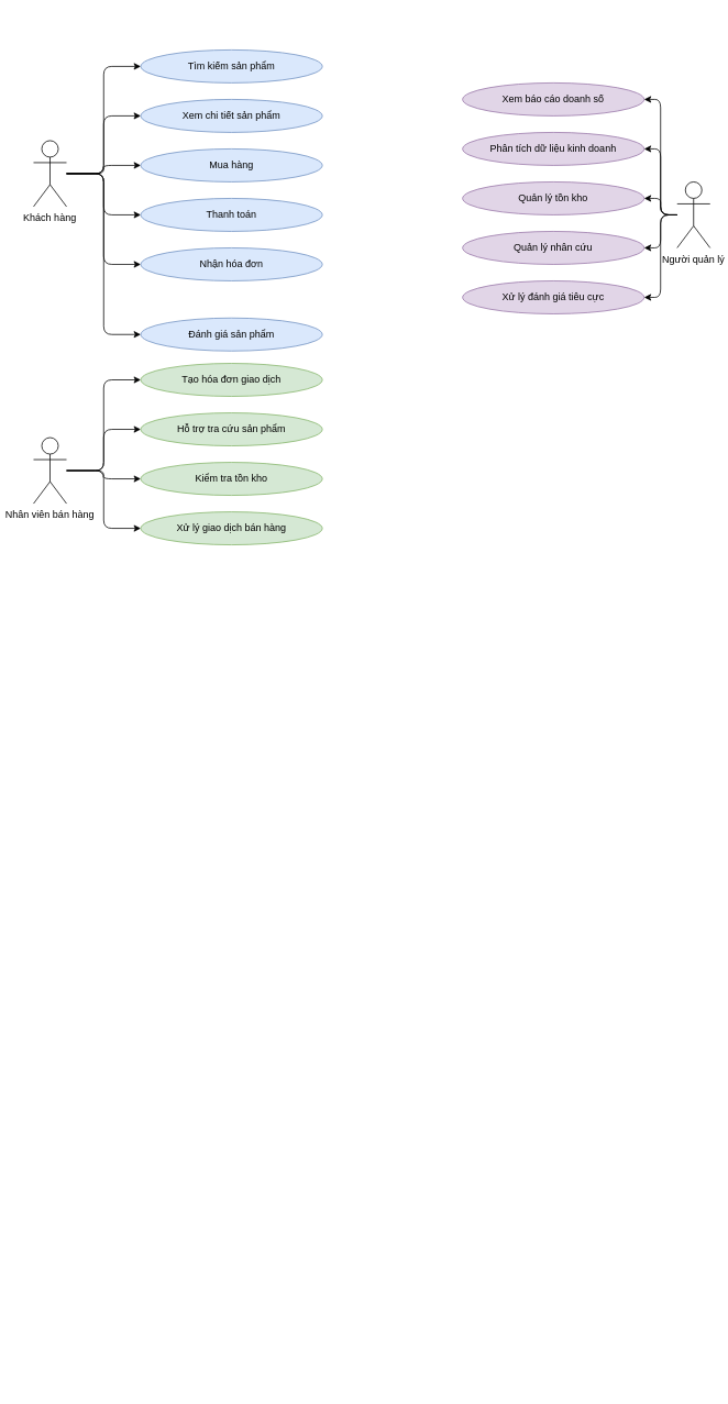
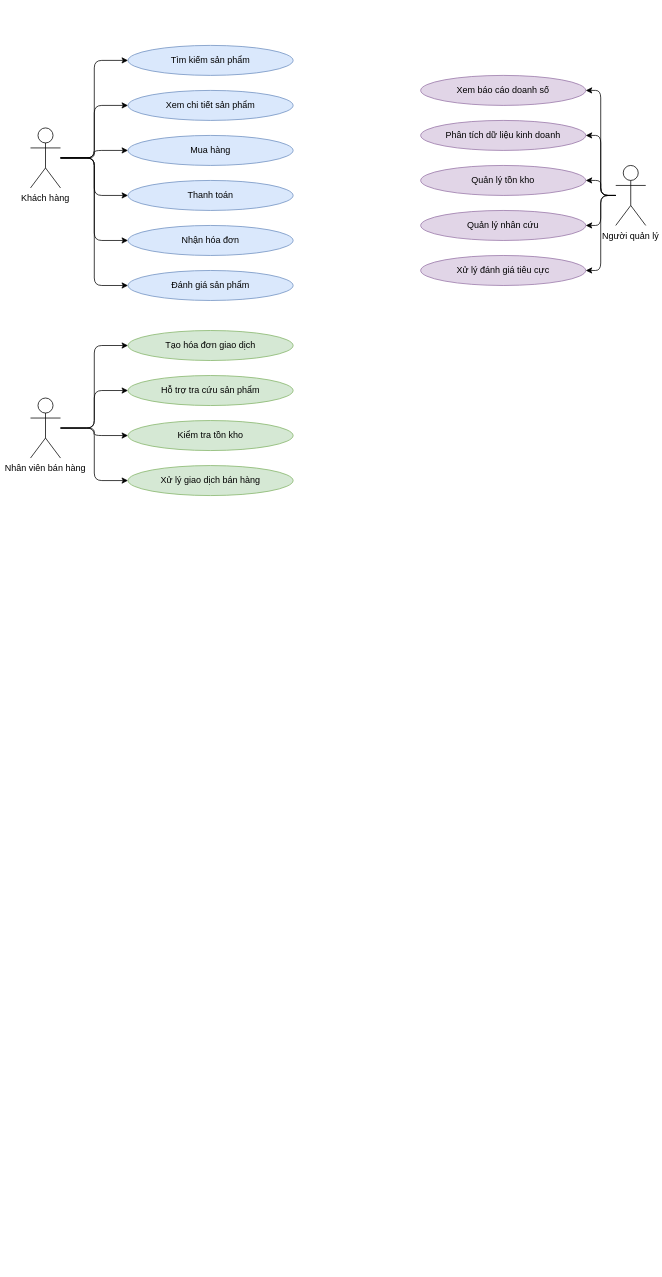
  <mxCell id="0" />
  <mxCell id="1" parent="0" />
  <mxCell id="2" value="&#10;  &#10;    &#10;      &#10;        &#10;        &#10;        &#10;        &#10;        &#10;          &#10;        &#10;        &#10;        &#10;        &#10;          &#10;        &#10;        &#10;        &#10;        &#10;          &#10;        &#10;        &#10;        &#10;        &#10;          &#10;        &#10;        &#10;          &#10;        &#10;        &#10;          &#10;        &#10;        &#10;          &#10;        &#10;        &#10;          &#10;        &#10;        &#10;          &#10;        &#10;        &#10;        &#10;        &#10;          &#10;        &#10;        &#10;          &#10;        &#10;        &#10;          &#10;        &#10;        &#10;          &#10;        &#10;        &#10;          &#10;        &#10;        &#10;        &#10;        &#10;          &#10;        &#10;        &#10;          &#10;        &#10;        &#10;          &#10;        &#10;        &#10;          &#10;        &#10;        &#10;        &#10;        &#10;          &#10;        &#10;        &#10;          &#10;        &#10;        &#10;          &#10;        &#10;        &#10;          &#10;        &#10;        &#10;          &#10;        &#10;        &#10;          &#10;        &#10;        &#10;        &#10;        &#10;          &#10;        &#10;        &#10;          &#10;        &#10;        &#10;          &#10;        &#10;        &#10;          &#10;        &#10;        &#10;          &#10;        &#10;        &#10;        &#10;        &#10;          &#10;        &#10;        " style="text;whiteSpace=wrap;html=1;" vertex="1" parent="1"><mxGeometry width="30" height="1660" as="geometry" x="20" y="20" /></mxCell>
  <mxCell id="3" value="Khách hàng" style="shape=umlActor;verticalLabelPosition=bottom;verticalAlign=top;" vertex="1" parent="1"><mxGeometry x="40" y="170" width="40" height="80" as="geometry" /></mxCell>
  <mxCell id="4" value="Người quản lý" style="shape=umlActor;verticalLabelPosition=bottom;verticalAlign=top;" vertex="1" parent="1"><mxGeometry x="820" y="220" width="40" height="80" as="geometry" /></mxCell>
  <mxCell id="5" value="Nhân viên bán hàng" style="shape=umlActor;verticalLabelPosition=bottom;verticalAlign=top;" vertex="1" parent="1"><mxGeometry x="40" y="530" width="40" height="80" as="geometry" /></mxCell>
  <mxCell id="6" value="Tìm kiếm sản phẩm" style="ellipse;whiteSpace=wrap;html=1;aspect=fixed;fillColor=#dae8fc;strokeColor=#6c8ebf;" vertex="1" parent="1"><mxGeometry x="170" y="60" width="220" height="40" as="geometry" /></mxCell>
  <mxCell id="7" value="Xem chi tiết sản phẩm" style="ellipse;whiteSpace=wrap;html=1;aspect=fixed;fillColor=#dae8fc;strokeColor=#6c8ebf;" vertex="1" parent="1"><mxGeometry x="170" y="120" width="220" height="40" as="geometry" /></mxCell>
  <mxCell id="8" value="Mua hàng" style="ellipse;whiteSpace=wrap;html=1;aspect=fixed;fillColor=#dae8fc;strokeColor=#6c8ebf;" vertex="1" parent="1"><mxGeometry x="170" y="180" width="220" height="40" as="geometry" /></mxCell>
  <mxCell id="9" value="Thanh toán" style="ellipse;whiteSpace=wrap;html=1;aspect=fixed;fillColor=#dae8fc;strokeColor=#6c8ebf;" vertex="1" parent="1"><mxGeometry x="170" y="240" width="220" height="40" as="geometry" /></mxCell>
  <mxCell id="10" value="Nhận hóa đơn" style="ellipse;whiteSpace=wrap;html=1;aspect=fixed;fillColor=#dae8fc;strokeColor=#6c8ebf;" vertex="1" parent="1"><mxGeometry x="170" y="300" width="220" height="40" as="geometry" /></mxCell>
- <mxCell id="11" value="Đánh giá sản phẩm" style="ellipse;whiteSpace=wrap;html=1;aspect=fixed;fillColor=#dae8fc;strokeColor=#6c8ebf;" vertex="1" parent="1"><mxGeometry x="170" y="385" width="220" height="40" as="geometry" /></mxCell>
+ <mxCell id="11" value="Đánh giá sản phẩm" style="ellipse;whiteSpace=wrap;html=1;aspect=fixed;fillColor=#dae8fc;strokeColor=#6c8ebf;" vertex="1" parent="1"><mxGeometry x="170" y="360" width="220" height="40" as="geometry" /></mxCell>
  <mxCell id="12" value="Xem báo cáo doanh số" style="ellipse;whiteSpace=wrap;html=1;aspect=fixed;fillColor=#e1d5e7;strokeColor=#9673a6;" vertex="1" parent="1"><mxGeometry x="560" y="100" width="220" height="40" as="geometry" /></mxCell>
  <mxCell id="13" value="Phân tích dữ liệu kinh doanh" style="ellipse;whiteSpace=wrap;html=1;aspect=fixed;fillColor=#e1d5e7;strokeColor=#9673a6;" vertex="1" parent="1"><mxGeometry x="560" y="160" width="220" height="40" as="geometry" /></mxCell>
  <mxCell id="14" value="Quản lý tồn kho" style="ellipse;whiteSpace=wrap;html=1;aspect=fixed;fillColor=#e1d5e7;strokeColor=#9673a6;" vertex="1" parent="1"><mxGeometry x="560" y="220" width="220" height="40" as="geometry" /></mxCell>
  <mxCell id="15" value="Quản lý nhân cứu" style="ellipse;whiteSpace=wrap;html=1;aspect=fixed;fillColor=#e1d5e7;strokeColor=#9673a6;" vertex="1" parent="1"><mxGeometry x="560" y="280" width="220" height="40" as="geometry" /></mxCell>
  <mxCell id="16" value="Xử lý đánh giá tiêu cực" style="ellipse;whiteSpace=wrap;html=1;aspect=fixed;fillColor=#e1d5e7;strokeColor=#9673a6;" vertex="1" parent="1"><mxGeometry x="560" y="340" width="220" height="40" as="geometry" /></mxCell>
  <mxCell id="17" value="Tạo hóa đơn giao dịch" style="ellipse;whiteSpace=wrap;html=1;aspect=fixed;fillColor=#d5e8d4;strokeColor=#82b366;" vertex="1" parent="1"><mxGeometry x="170" y="440" width="220" height="40" as="geometry" /></mxCell>
  <mxCell id="18" value="Hỗ trợ tra cứu sản phẩm" style="ellipse;whiteSpace=wrap;html=1;aspect=fixed;fillColor=#d5e8d4;strokeColor=#82b366;" vertex="1" parent="1"><mxGeometry x="170" y="500" width="220" height="40" as="geometry" /></mxCell>
  <mxCell id="19" value="Kiểm tra tồn kho" style="ellipse;whiteSpace=wrap;html=1;aspect=fixed;fillColor=#d5e8d4;strokeColor=#82b366;" vertex="1" parent="1"><mxGeometry x="170" y="560" width="220" height="40" as="geometry" /></mxCell>
  <mxCell id="20" value="Xử lý giao dịch bán hàng" style="ellipse;whiteSpace=wrap;html=1;aspect=fixed;fillColor=#d5e8d4;strokeColor=#82b366;" vertex="1" parent="1"><mxGeometry x="170" y="620" width="220" height="40" as="geometry" /></mxCell>
  <mxCell id="21" style="edgeStyle=orthogonalEdgeStyle;rounded=1;exitX=1;exitY=0.5;entryX=0;entryY=0.5;endArrow=classic;html=1;" edge="1" parent="1" source="3" target="6"><mxGeometry relative="1" as="geometry" /></mxCell>
  <mxCell id="22" style="edgeStyle=orthogonalEdgeStyle;rounded=1;exitX=1;exitY=0.5;entryX=0;entryY=0.5;endArrow=classic;html=1;" edge="1" parent="1" source="3" target="7"><mxGeometry relative="1" as="geometry" /></mxCell>
  <mxCell id="23" style="edgeStyle=orthogonalEdgeStyle;rounded=1;exitX=1;exitY=0.5;entryX=0;entryY=0.5;endArrow=classic;html=1;" edge="1" parent="1" source="3" target="8"><mxGeometry relative="1" as="geometry" /></mxCell>
  <mxCell id="24" style="edgeStyle=orthogonalEdgeStyle;rounded=1;exitX=1;exitY=0.5;entryX=0;entryY=0.5;endArrow=classic;html=1;" edge="1" parent="1" source="3" target="9"><mxGeometry relative="1" as="geometry" /></mxCell>
  <mxCell id="25" style="edgeStyle=orthogonalEdgeStyle;rounded=1;exitX=1;exitY=0.5;entryX=0;entryY=0.5;endArrow=classic;html=1;" edge="1" parent="1" source="3" target="10"><mxGeometry relative="1" as="geometry" /></mxCell>
  <mxCell id="26" style="edgeStyle=orthogonalEdgeStyle;rounded=1;exitX=1;exitY=0.5;entryX=0;entryY=0.5;endArrow=classic;html=1;" edge="1" parent="1" source="3" target="11"><mxGeometry relative="1" as="geometry" /></mxCell>
  <mxCell id="27" style="edgeStyle=orthogonalEdgeStyle;rounded=1;exitX=0;exitY=0.5;entryX=1;entryY=0.5;endArrow=classic;html=1;" edge="1" parent="1" source="4" target="12"><mxGeometry relative="1" as="geometry" /></mxCell>
  <mxCell id="28" style="edgeStyle=orthogonalEdgeStyle;rounded=1;exitX=0;exitY=0.5;entryX=1;entryY=0.5;endArrow=classic;html=1;" edge="1" parent="1" source="4" target="13"><mxGeometry relative="1" as="geometry" /></mxCell>
  <mxCell id="29" style="edgeStyle=orthogonalEdgeStyle;rounded=1;exitX=0;exitY=0.5;entryX=1;entryY=0.5;endArrow=classic;html=1;" edge="1" parent="1" source="4" target="14"><mxGeometry relative="1" as="geometry" /></mxCell>
  <mxCell id="30" style="edgeStyle=orthogonalEdgeStyle;rounded=1;exitX=0;exitY=0.5;entryX=1;entryY=0.5;endArrow=classic;html=1;" edge="1" parent="1" source="4" target="15"><mxGeometry relative="1" as="geometry" /></mxCell>
  <mxCell id="31" style="edgeStyle=orthogonalEdgeStyle;rounded=1;exitX=0;exitY=0.5;entryX=1;entryY=0.5;endArrow=classic;html=1;" edge="1" parent="1" source="4" target="16"><mxGeometry relative="1" as="geometry" /></mxCell>
  <mxCell id="32" style="edgeStyle=orthogonalEdgeStyle;rounded=1;exitX=1;exitY=0.5;entryX=0;entryY=0.5;endArrow=classic;html=1;" edge="1" parent="1" source="5" target="17"><mxGeometry relative="1" as="geometry" /></mxCell>
  <mxCell id="33" style="edgeStyle=orthogonalEdgeStyle;rounded=1;exitX=1;exitY=0.5;entryX=0;entryY=0.5;endArrow=classic;html=1;" edge="1" parent="1" source="5" target="18"><mxGeometry relative="1" as="geometry" /></mxCell>
  <mxCell id="34" style="edgeStyle=orthogonalEdgeStyle;rounded=1;exitX=1;exitY=0.5;entryX=0;entryY=0.5;endArrow=classic;html=1;" edge="1" parent="1" source="5" target="19"><mxGeometry relative="1" as="geometry" /></mxCell>
  <mxCell id="35" style="edgeStyle=orthogonalEdgeStyle;rounded=1;exitX=1;exitY=0.5;entryX=0;entryY=0.5;endArrow=classic;html=1;" edge="1" parent="1" source="5" target="20"><mxGeometry relative="1" as="geometry" /></mxCell>
